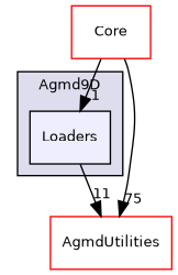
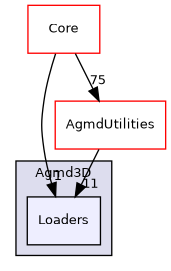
  digraph {
    compound=true
    node [fillcolor=white fontname=Helvetica fontsize=10 shape=box style=filled color=red]
    edge [labeldistance=1.5 labelfontname=Helvetica labelfontsize=10]
    n1 [fillcolor="#eeeeff" label=Loaders pencolor=black color=""]
    n2 [label=AgmdUtilities]
    n3 [label=Core]
    subgraph cluster_1 {
      bgcolor="#ddddee"
      fontname=Helvetica
      fontsize=10
-     label=Agmd9D
+     label=Agmd3D
      pencolor=black
      n1
    }
-   n1 -> n2 [headlabel=11]
+   n2 -> n1 [headlabel=11]
    n3 -> n1 [headlabel=1]
    n3 -> n2 [headlabel=75]
  }
